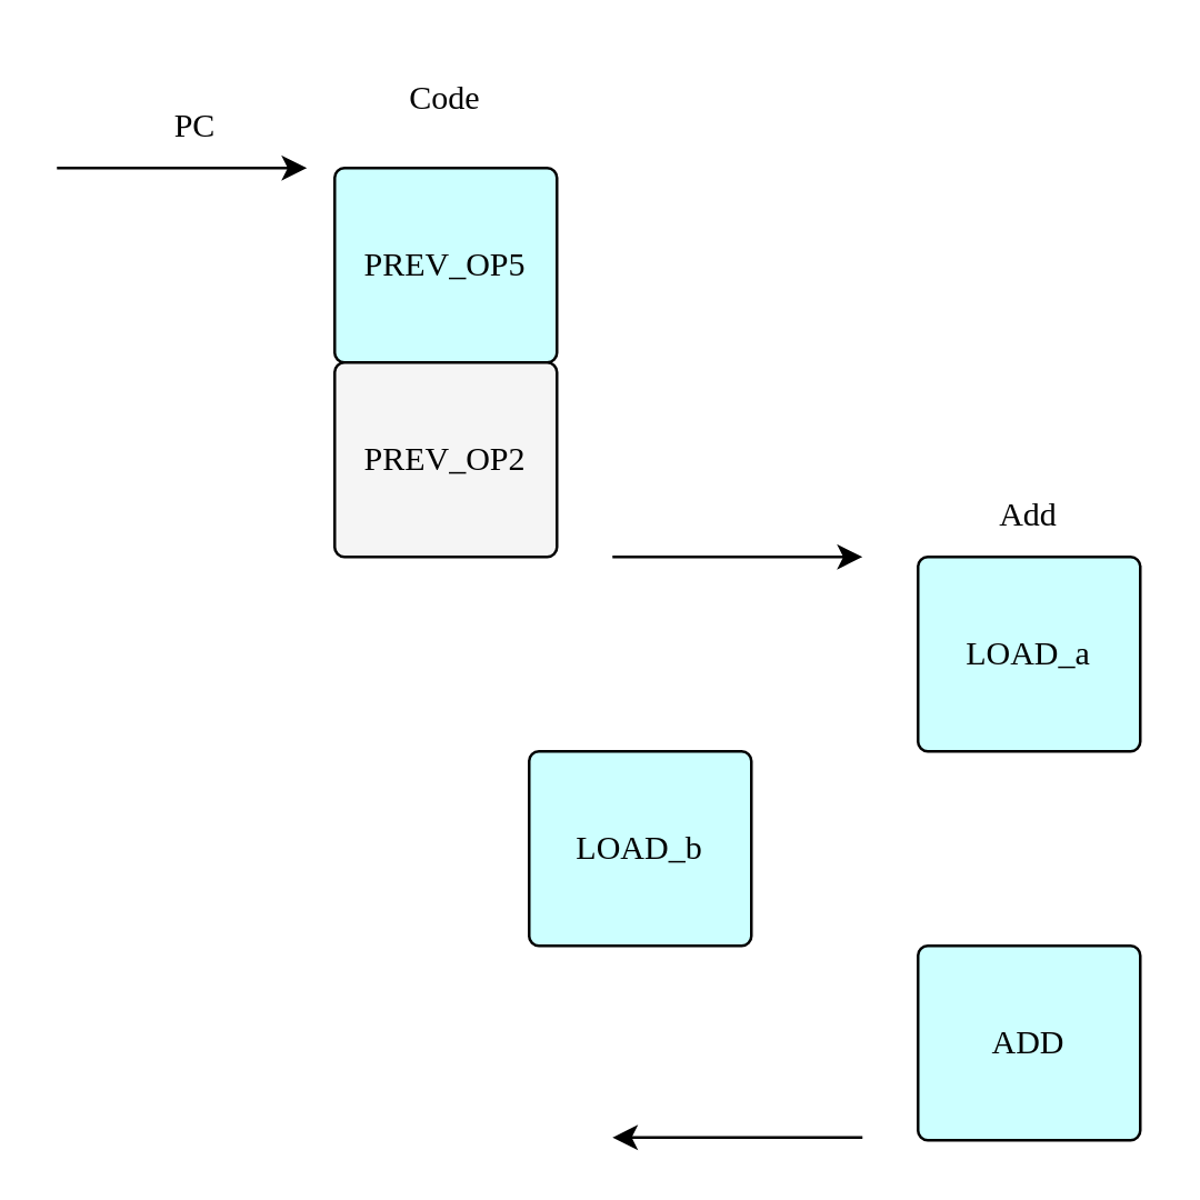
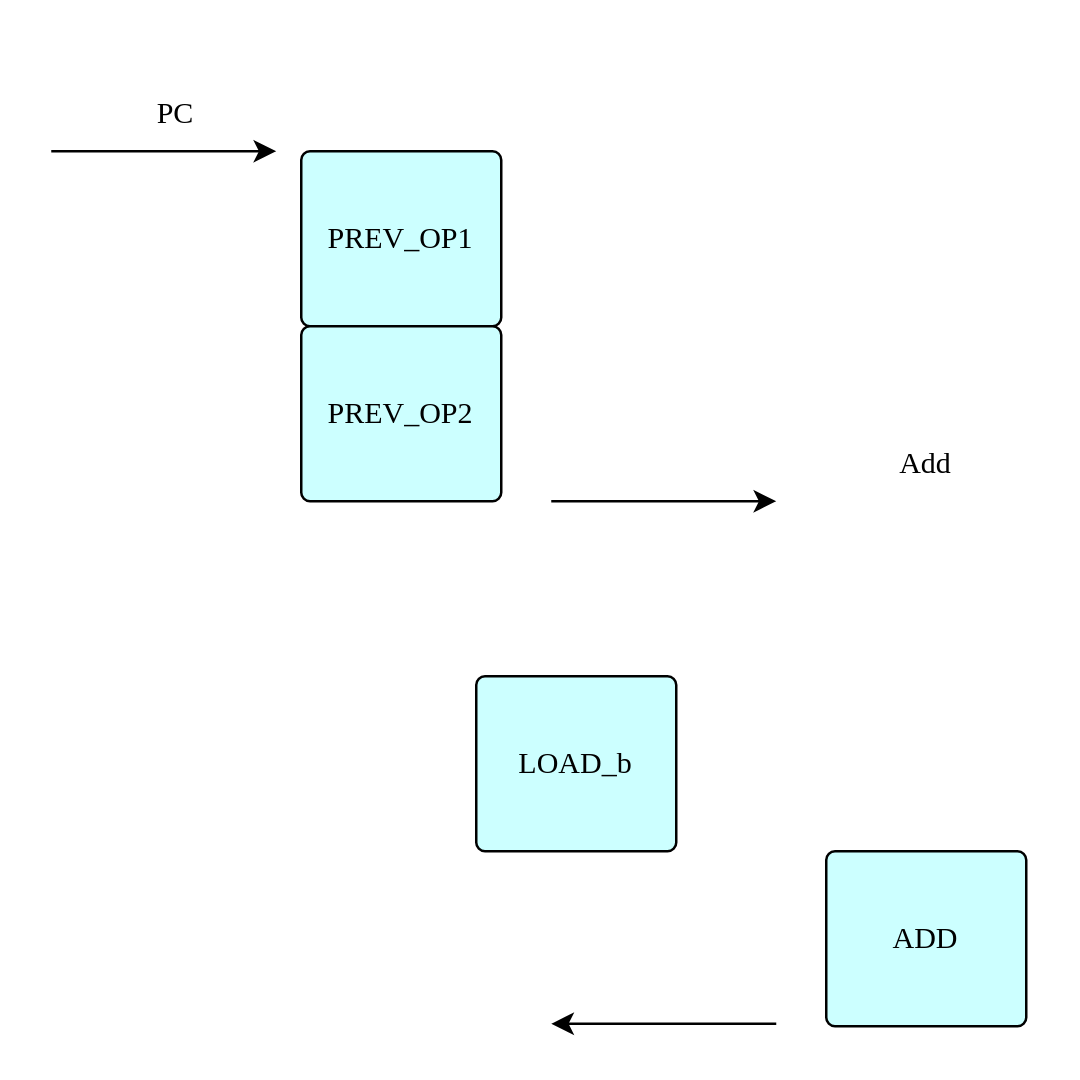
  <mxCell id="0" />
  <mxCell id="1" parent="0" />
- <mxCell id="2" value="PREV_OP5" style="rounded=1;whiteSpace=wrap;html=1;arcSize=5;fontFamily=SF Mono;fillColor=#CCFFFF;" vertex="1" parent="1"><mxGeometry x="120" y="60" width="80" height="70" as="geometry" /></mxCell>
- <mxCell id="3" value="Code" style="text;html=1;strokeColor=none;fillColor=none;align=center;verticalAlign=middle;whiteSpace=wrap;rounded=0;fontFamily=SF Mono;" vertex="1" parent="1"><mxGeometry x="130" y="20" width="60" height="30" as="geometry" /></mxCell>
+ <mxCell id="2" value="PREV_OP1" style="rounded=1;whiteSpace=wrap;html=1;arcSize=5;fontFamily=SF Mono;fillColor=#CCFFFF;" vertex="1" parent="1"><mxGeometry x="120" y="60" width="80" height="70" as="geometry" /></mxCell>
  <mxCell id="4" value="PC" style="text;html=1;strokeColor=none;fillColor=none;align=center;verticalAlign=middle;whiteSpace=wrap;rounded=0;fontFamily=SF Mono;" vertex="1" parent="1"><mxGeometry x="40" y="30" width="60" height="30" as="geometry" /></mxCell>
- <mxCell id="5" value="PREV_OP2" style="rounded=1;whiteSpace=wrap;html=1;arcSize=5;fontFamily=SF Mono;fillColor=#f5f5f5;" vertex="1" parent="1"><mxGeometry x="120" y="130" width="80" height="70" as="geometry" /></mxCell>
- <mxCell id="6" value="LOAD_a" style="rounded=1;whiteSpace=wrap;html=1;arcSize=5;fontFamily=SF Mono;fillColor=#CCFFFF;" vertex="1" parent="1"><mxGeometry x="330" y="200" width="80" height="70" as="geometry" /></mxCell>
+ <mxCell id="5" value="PREV_OP2" style="rounded=1;whiteSpace=wrap;html=1;arcSize=5;fontFamily=SF Mono;fillColor=#CCFFFF;" vertex="1" parent="1"><mxGeometry x="120" y="130" width="80" height="70" as="geometry" /></mxCell>
  <mxCell id="7" value="LOAD_b" style="rounded=1;whiteSpace=wrap;html=1;arcSize=5;fontFamily=SF Mono;fillColor=#CCFFFF;" vertex="1" parent="1"><mxGeometry x="190" y="270" width="80" height="70" as="geometry" /></mxCell>
  <mxCell id="8" value="ADD" style="rounded=1;whiteSpace=wrap;html=1;arcSize=5;fontFamily=SF Mono;fillColor=#CCFFFF;" vertex="1" parent="1"><mxGeometry x="330" y="340" width="80" height="70" as="geometry" /></mxCell>
  <mxCell id="9" value="" style="endArrow=classic;html=1;rounded=0;" edge="1" parent="1"><mxGeometry width="50" height="50" relative="1" as="geometry"><mxPoint x="20" y="60" as="sourcePoint" /><mxPoint x="110" y="60" as="targetPoint" /></mxGeometry></mxCell>
  <mxCell id="10" value="Add" style="text;html=1;strokeColor=none;fillColor=none;align=center;verticalAlign=middle;whiteSpace=wrap;rounded=0;fontFamily=SF Mono;" vertex="1" parent="1"><mxGeometry x="340" y="170" width="60" height="30" as="geometry" /></mxCell>
  <mxCell id="11" value="" style="endArrow=classic;html=1;rounded=0;" edge="1" parent="1"><mxGeometry width="50" height="50" relative="1" as="geometry"><mxPoint x="220" y="200" as="sourcePoint" /><mxPoint x="310" y="200" as="targetPoint" /></mxGeometry></mxCell>
  <mxCell id="12" value="" style="endArrow=classic;html=1;rounded=0;" edge="1" parent="1"><mxGeometry width="50" height="50" relative="1" as="geometry"><mxPoint x="310" y="409" as="sourcePoint" /><mxPoint x="220" y="409" as="targetPoint" /></mxGeometry></mxCell>
